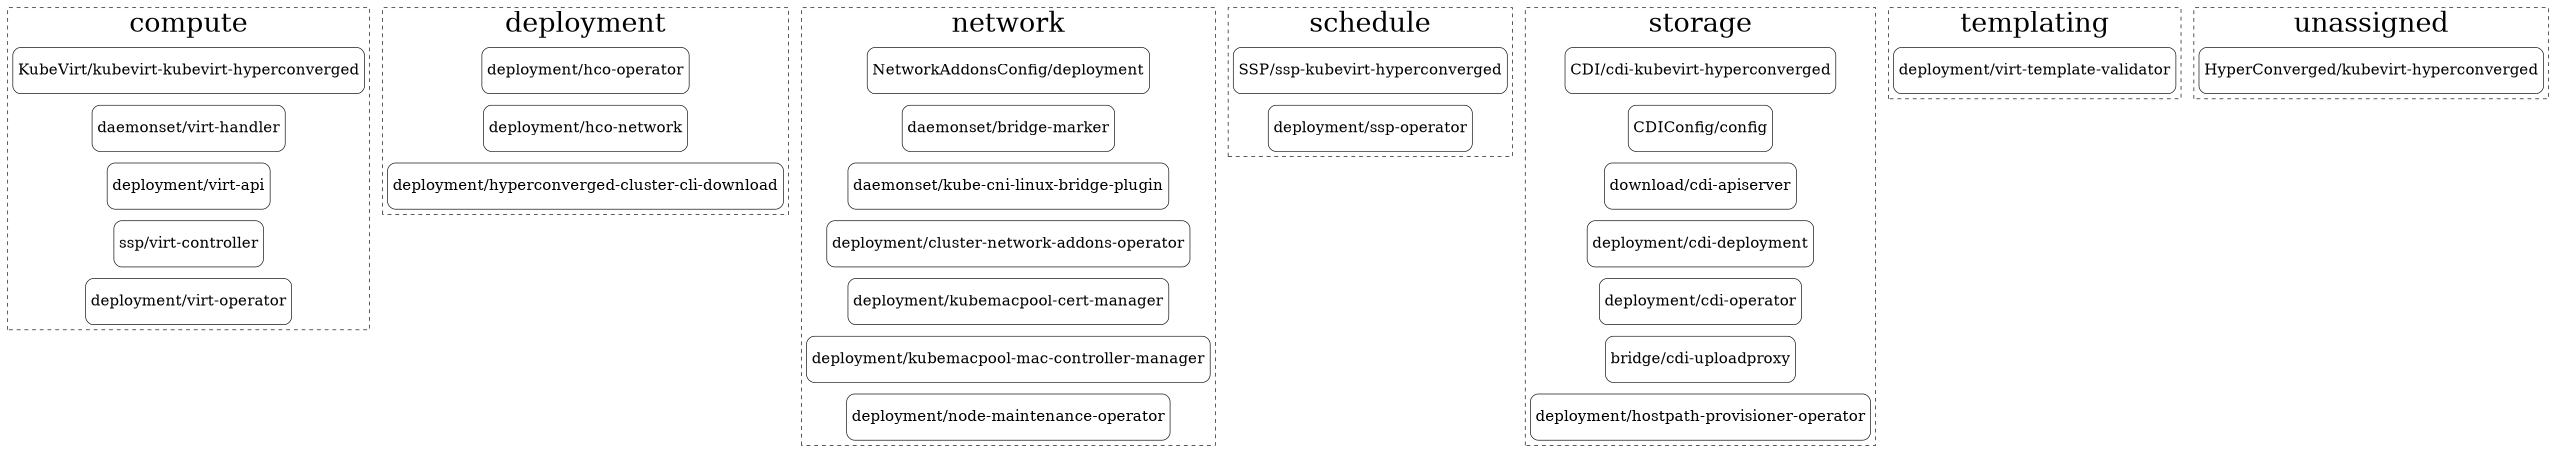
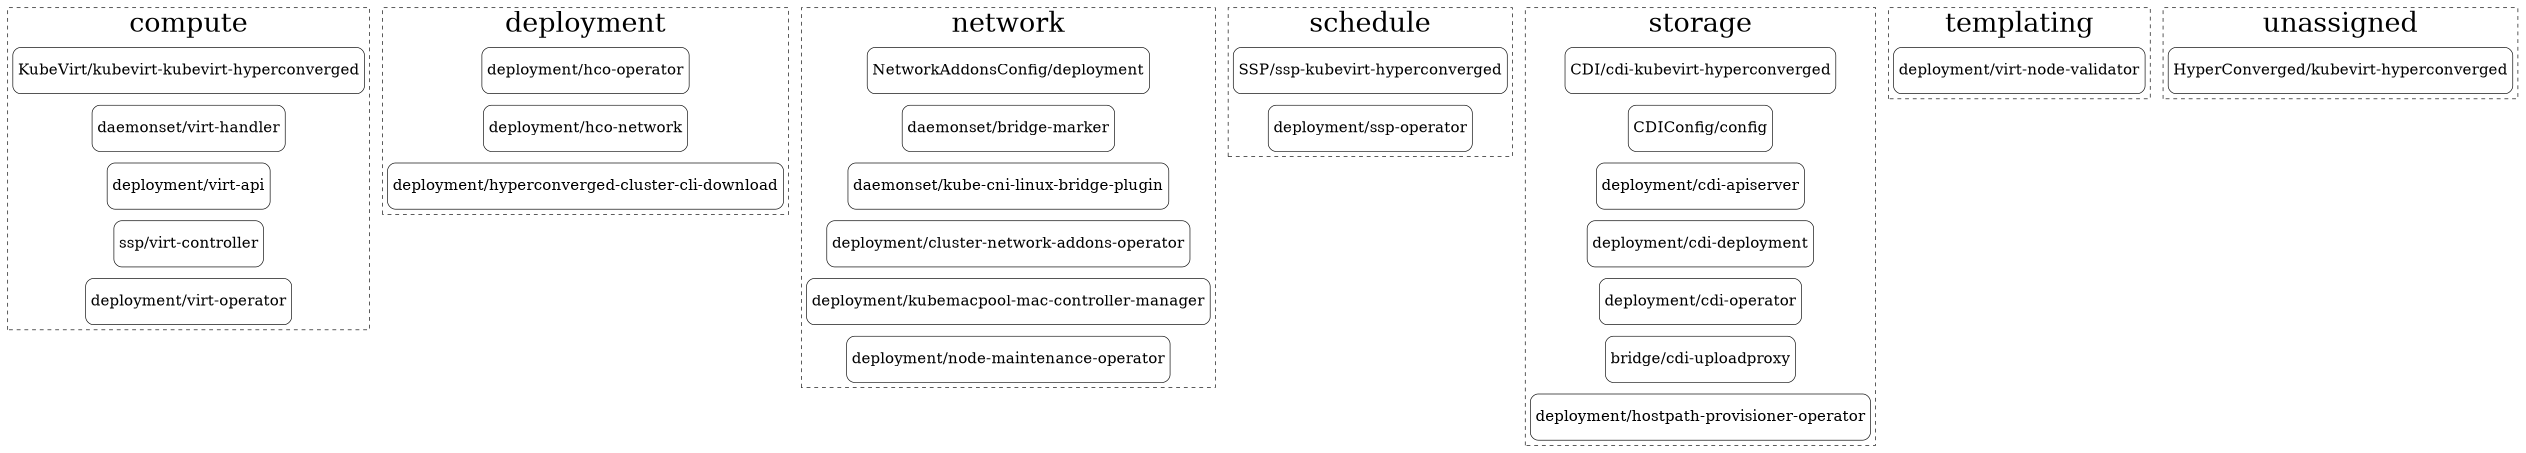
  digraph {
    fontname="DejaVu Serif"
    rankdir=LR
    node [fontname="DejaVu Serif" fontsize=24 shape=box style=rounded]
    edge [fontname="DejaVu Serif" style=invis]
    n1 [height=1 label="KubeVirt/kubevirt-kubevirt-hyperconverged" width=3]
    n2 [height=1 label="daemonset/virt-handler" width=3]
    n3 [height=1 label="deployment/virt-api" width=3]
    n4 [height=1 label="ssp/virt-controller" width=3]
    n5 [height=1 label="deployment/virt-operator" width=3]
    n6 [height=1 label="deployment/hco-operator" width=3]
    n7 [height=1 label="deployment/hco-network" width=3]
    n8 [height=1 label="deployment/hyperconverged-cluster-cli-download" width=3]
    n9 [height=1 label="NetworkAddonsConfig/deployment" width=3]
    n10 [height=1 label="daemonset/bridge-marker" width=3]
    n11 [height=1 label="daemonset/kube-cni-linux-bridge-plugin" width=3]
    n12 [height=1 label="deployment/cluster-network-addons-operator" width=3]
-   n13 [height=1 label="deployment/kubemacpool-cert-manager" width=3]
    n14 [height=1 label="deployment/kubemacpool-mac-controller-manager" width=3]
    n15 [height=1 label="deployment/node-maintenance-operator" width=3]
    n16 [height=1 label="SSP/ssp-kubevirt-hyperconverged" width=3]
    n17 [height=1 label="deployment/ssp-operator" width=3]
    n18 [height=1 label="CDI/cdi-kubevirt-hyperconverged" width=3]
    n19 [height=1 label="CDIConfig/config" width=3]
-   n20 [height=1 label="download/cdi-apiserver" width=3]
+   n20 [height=1 label="deployment/cdi-apiserver" width=3]
    n21 [height=1 label="deployment/cdi-deployment" width=3]
    n22 [height=1 label="deployment/cdi-operator" width=3]
    n23 [height=1 label="bridge/cdi-uploadproxy" width=3]
    n24 [height=1 label="deployment/hostpath-provisioner-operator" width=3]
-   n25 [height=1 label="deployment/virt-template-validator" width=3]
+   n25 [height=1 label="deployment/virt-node-validator" width=3]
    n26 [height=1 label="HyperConverged/kubevirt-hyperconverged" width=3]
    subgraph cluster_1 {
      fontsize=42
      group=compute
      label=compute
      rank=same
      style=dashed
      n1
      n2
      n3
      n4
      n5
    }
    subgraph cluster_2 {
      fontsize=42
      group=deployment
      label=deployment
      rank=same
      style=dashed
      n6
      n7
      n8
    }
    subgraph cluster_3 {
      fontsize=42
      group=network
      label=network
      rank=same
      style=dashed
      n9
      n10
      n11
      n12
-     n13
      n14
      n15
    }
    subgraph cluster_4 {
      fontsize=42
      group=schedule
      label=schedule
      rank=same
      style=dashed
      n16
      n17
    }
    subgraph cluster_5 {
      fontsize=42
      group=storage
      label=storage
      rank=same
      style=dashed
      n18
      n19
      n20
      n21
      n22
      n23
      n24
    }
    subgraph cluster_6 {
      fontsize=42
      group=templating
      label=templating
      rank=same
      style=dashed
      n25
    }
    subgraph cluster_7 {
      fontsize=42
      group=unassigned
      label=unassigned
      rank=same
      style=dashed
      n26
    }
    n1 -> n6
    n6 -> n9
    n9 -> n16
    n16 -> n18
    n18 -> n25
    n25 -> n26
  }
